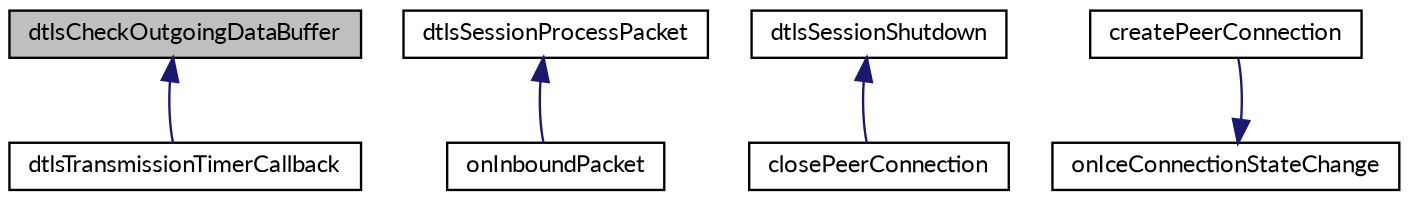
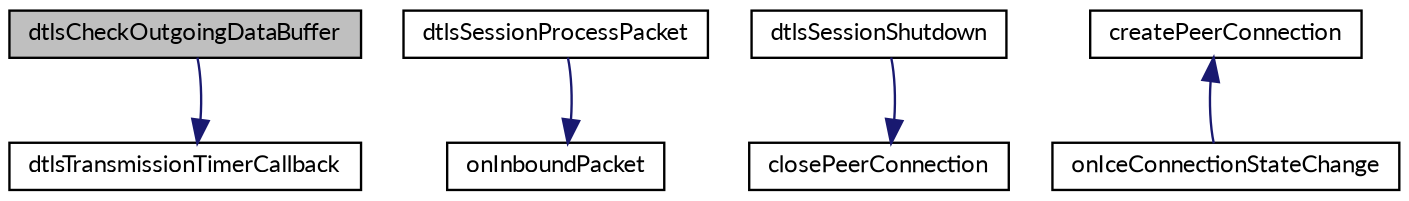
  digraph {
    fontname=Lato
    rankdir=TB
    node [color=black fillcolor=white fontname=Lato fontsize=10 shape=record style=filled]
    edge [color=midnightblue dir=back fontname=Lato fontsize=10 labelfontname=Helvetica labelfontsize=10 style=solid]
    n1 [fillcolor=grey75 fontcolor=black height=0.2 label=dtlsCheckOutgoingDataBuffer width=0.4]
    n2 [height=0.2 label=dtlsTransmissionTimerCallback width=0.4]
    n3 [height=0.2 label=dtlsSessionProcessPacket width=0.4]
    n4 [height=0.2 label=onInboundPacket width=0.4]
    n5 [height=0.2 label=dtlsSessionShutdown width=0.4]
    n6 [height=0.2 label=closePeerConnection width=0.4]
    n7 [height=0.2 label=createPeerConnection width=0.4]
    n8 [height=0.2 label=onIceConnectionStateChange width=0.4]
-   n1 -> n2
-   n3 -> n4
-   n5 -> n6
-   n8 -> n7
+   n2 -> n1
+   n4 -> n3
+   n6 -> n5
+   n7 -> n8
  }
